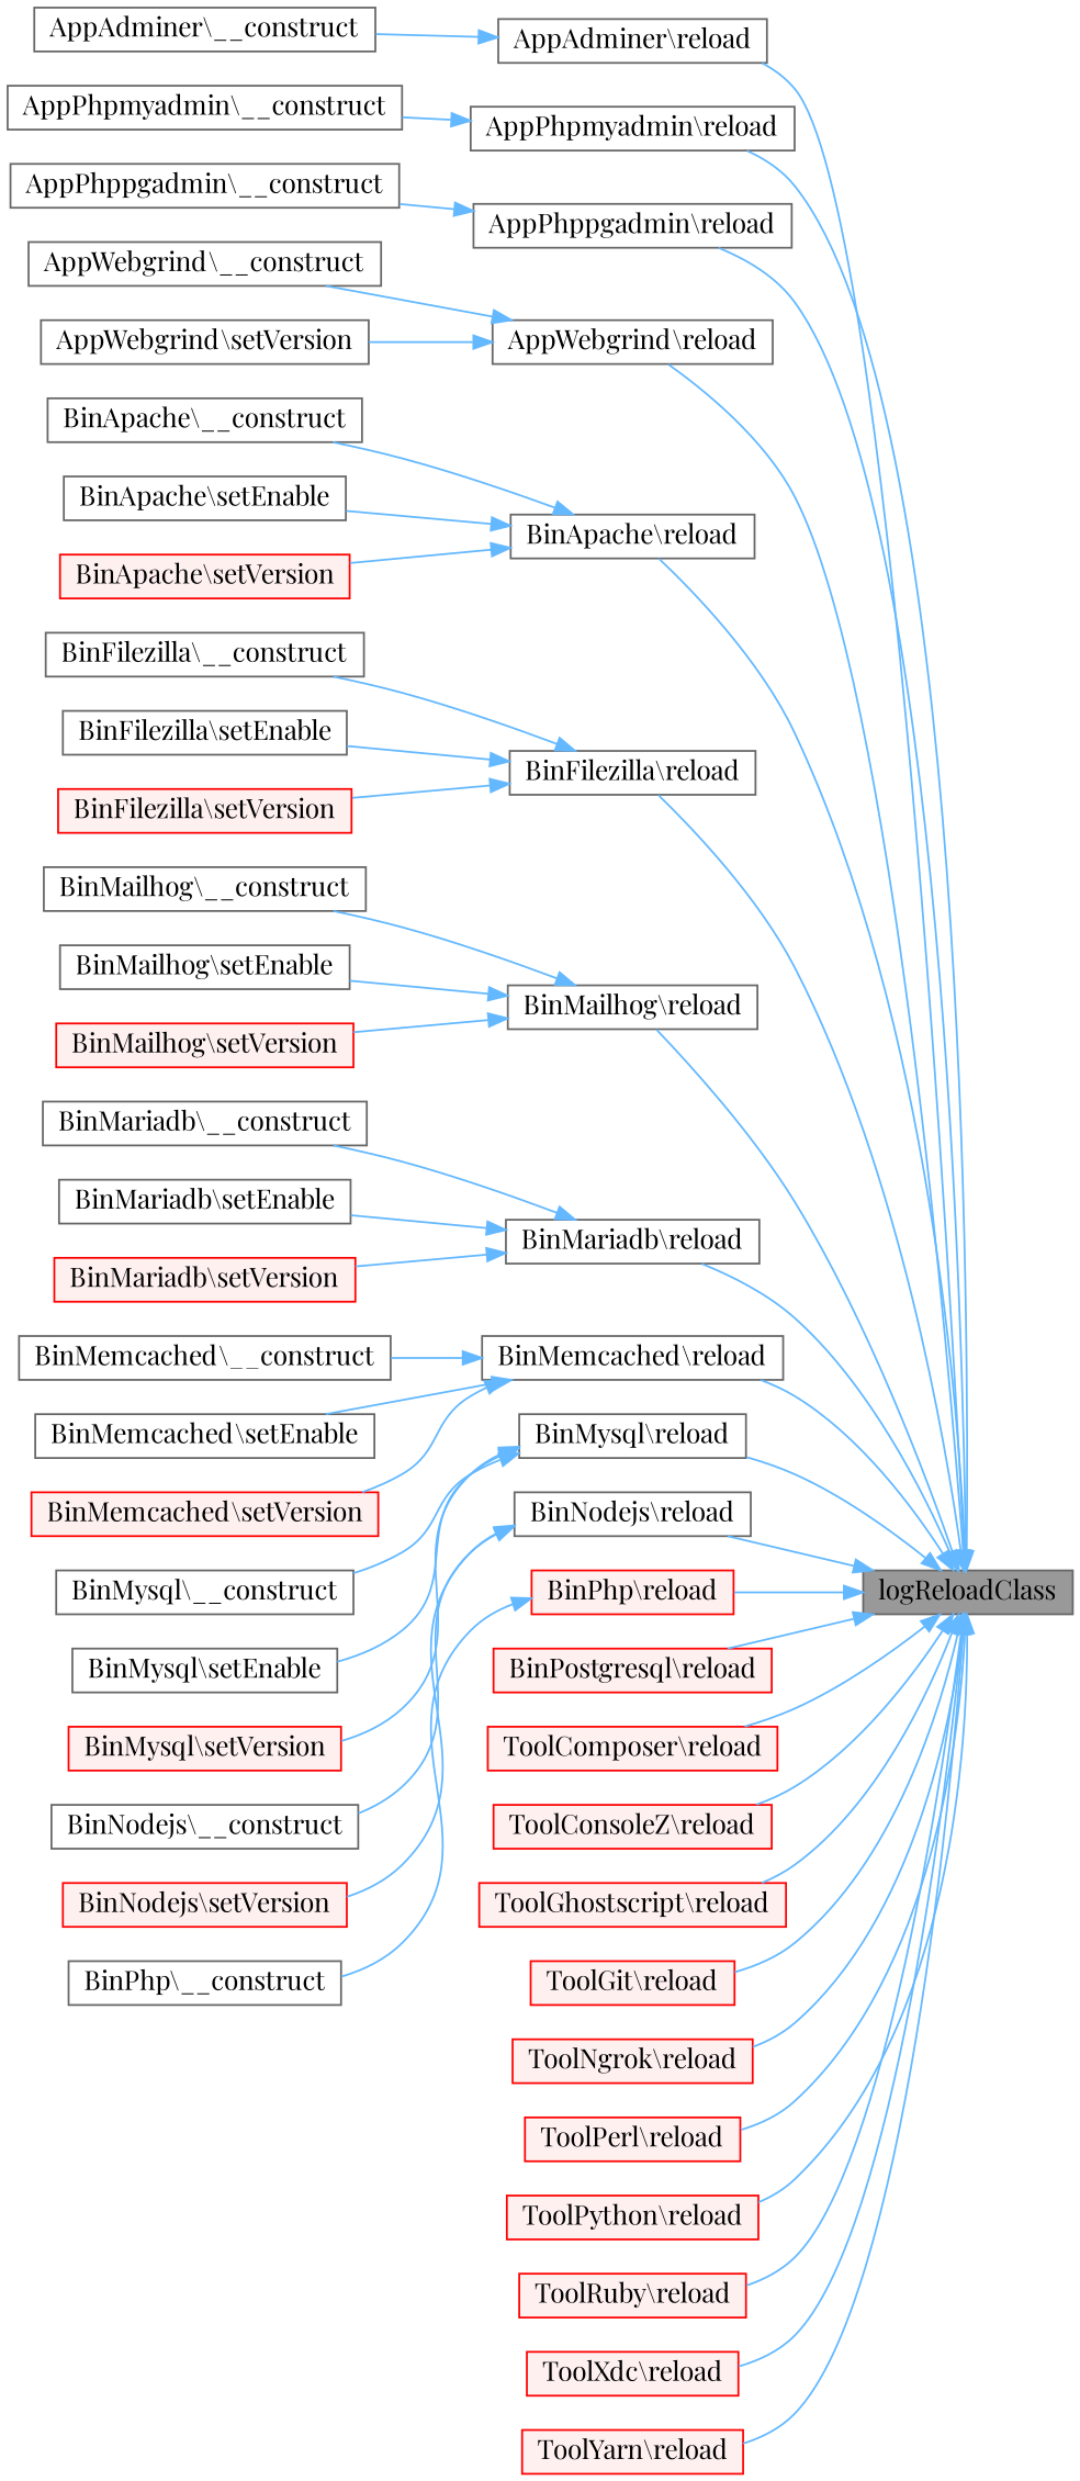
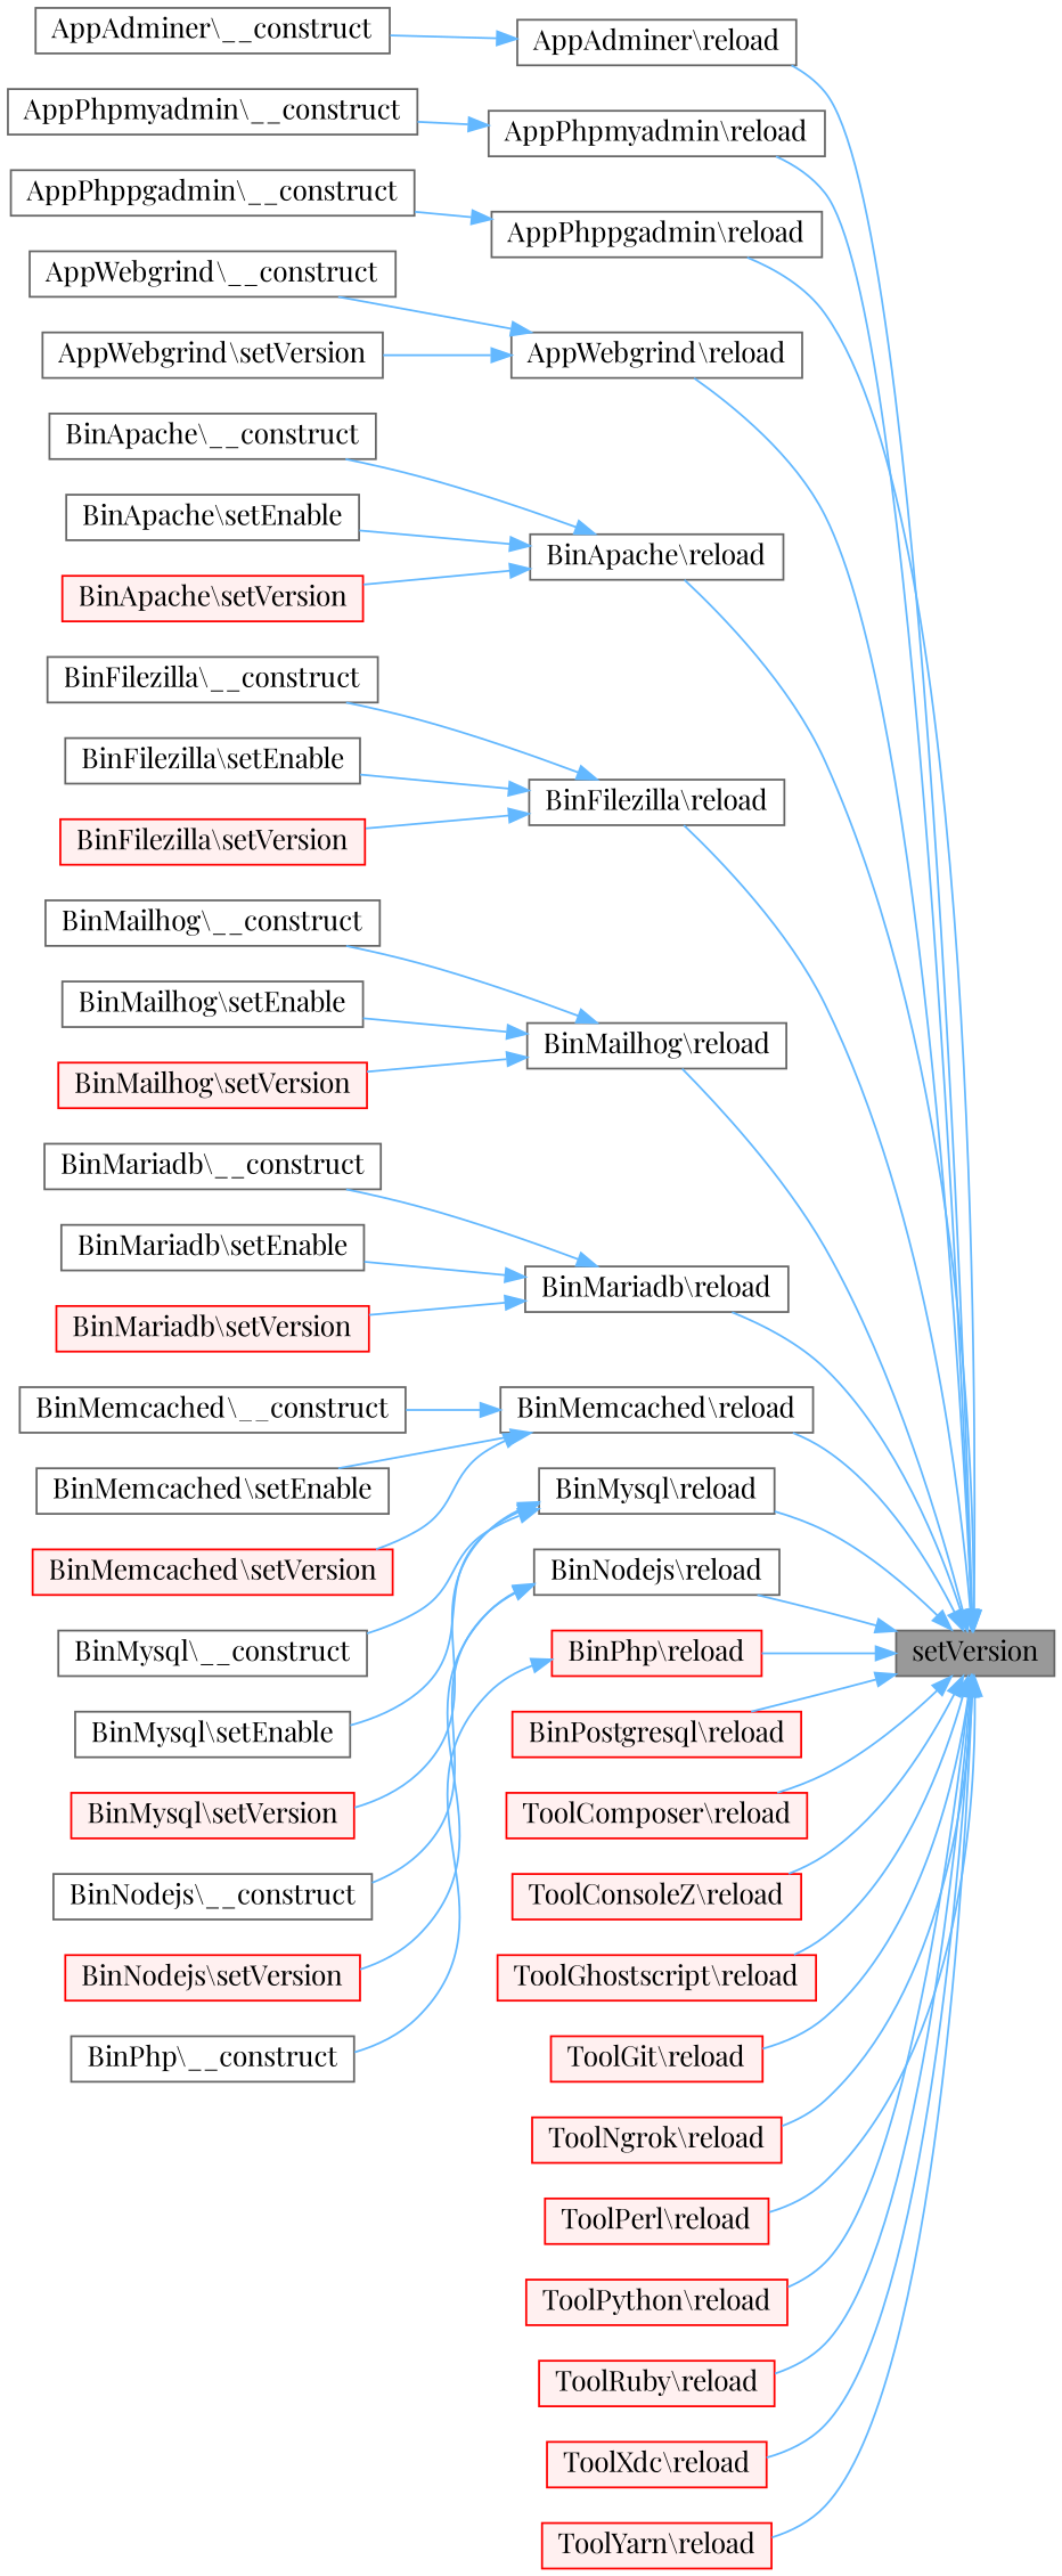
  digraph {
    rankdir=RL
    fontname="Playfair Display"
    node [color=grey40 fillcolor=white fontname="Playfair Display" fontsize=14 shape=box style=filled]
    edge [color=steelblue1 dir=back fontname="Playfair Display" fontsize=14 labelfontname=Helvetica labelfontsize=14 style=solid]
-   n1 [color=gray40 fillcolor=grey60 fontcolor=black height=0.2 label=logReloadClass width=0.4]
+   n1 [color=gray40 fillcolor=grey60 fontcolor=black height=0.2 label=setVersion width=0.4]
    n2 [height=0.2 label="AppAdminer\\reload" width=0.4]
    n3 [height=0.2 label="AppPhpmyadmin\\reload" width=0.4]
    n4 [height=0.2 label="AppPhppgadmin\\reload" width=0.4]
    n5 [height=0.2 label="AppWebgrind\\reload" width=0.4]
    n6 [height=0.2 label="BinApache\\reload" width=0.4]
    n7 [height=0.2 label="BinFilezilla\\reload" width=0.4]
    n8 [height=0.2 label="BinMailhog\\reload" width=0.4]
    n9 [height=0.2 label="BinMariadb\\reload" width=0.4]
    n10 [height=0.2 label="BinMemcached\\reload" width=0.4]
    n11 [height=0.2 label="BinMysql\\reload" width=0.4]
    n12 [height=0.2 label="BinNodejs\\reload" width=0.4]
    n13 [color=red fillcolor="#FFF0F0" height=0.2 label="BinPhp\\reload" width=0.4]
    n14 [color=red fillcolor="#FFF0F0" height=0.2 label="BinPostgresql\\reload" width=0.4]
    n15 [color=red fillcolor="#FFF0F0" height=0.2 label="ToolComposer\\reload" width=0.4]
    n16 [color=red fillcolor="#FFF0F0" height=0.2 label="ToolConsoleZ\\reload" width=0.4]
    n17 [color=red fillcolor="#FFF0F0" height=0.2 label="ToolGhostscript\\reload" width=0.4]
    n18 [color=red fillcolor="#FFF0F0" height=0.2 label="ToolGit\\reload" width=0.4]
    n19 [color=red fillcolor="#FFF0F0" height=0.2 label="ToolNgrok\\reload" width=0.4]
    n20 [color=red fillcolor="#FFF0F0" height=0.2 label="ToolPerl\\reload" width=0.4]
    n21 [color=red fillcolor="#FFF0F0" height=0.2 label="ToolPython\\reload" width=0.4]
    n22 [color=red fillcolor="#FFF0F0" height=0.2 label="ToolRuby\\reload" width=0.4]
    n23 [color=red fillcolor="#FFF0F0" height=0.2 label="ToolXdc\\reload" width=0.4]
    n24 [color=red fillcolor="#FFF0F0" height=0.2 label="ToolYarn\\reload" width=0.4]
    n25 [height=0.2 label="AppAdminer\\__construct" width=0.4]
    n26 [height=0.2 label="AppPhpmyadmin\\__construct" width=0.4]
    n27 [height=0.2 label="AppPhppgadmin\\__construct" width=0.4]
    n28 [height=0.2 label="AppWebgrind\\__construct" width=0.4]
    n29 [height=0.2 label="AppWebgrind\\setVersion" width=0.4]
    n30 [height=0.2 label="BinApache\\__construct" width=0.4]
    n31 [height=0.2 label="BinApache\\setEnable" width=0.4]
    n32 [color=red fillcolor="#FFF0F0" height=0.2 label="BinApache\\setVersion" width=0.4]
    n33 [height=0.2 label="BinFilezilla\\__construct" width=0.4]
    n34 [height=0.2 label="BinFilezilla\\setEnable" width=0.4]
    n35 [color=red fillcolor="#FFF0F0" height=0.2 label="BinFilezilla\\setVersion" width=0.4]
    n36 [height=0.2 label="BinMailhog\\__construct" width=0.4]
    n37 [height=0.2 label="BinMailhog\\setEnable" width=0.4]
    n38 [color=red fillcolor="#FFF0F0" height=0.2 label="BinMailhog\\setVersion" width=0.4]
    n39 [height=0.2 label="BinMariadb\\__construct" width=0.4]
    n40 [height=0.2 label="BinMariadb\\setEnable" width=0.4]
    n41 [color=red fillcolor="#FFF0F0" height=0.2 label="BinMariadb\\setVersion" width=0.4]
    n42 [height=0.2 label="BinMemcached\\__construct" width=0.4]
    n43 [height=0.2 label="BinMemcached\\setEnable" width=0.4]
    n44 [color=red fillcolor="#FFF0F0" height=0.2 label="BinMemcached\\setVersion" width=0.4]
    n45 [height=0.2 label="BinMysql\\__construct" width=0.4]
    n46 [height=0.2 label="BinMysql\\setEnable" width=0.4]
    n47 [color=red fillcolor="#FFF0F0" height=0.2 label="BinMysql\\setVersion" width=0.4]
    n48 [height=0.2 label="BinNodejs\\__construct" width=0.4]
    n49 [color=red fillcolor="#FFF0F0" height=0.2 label="BinNodejs\\setVersion" width=0.4]
    n50 [height=0.2 label="BinPhp\\__construct" width=0.4]
    n1 -> n2
    n1 -> n3
    n1 -> n4
    n1 -> n5
    n1 -> n6
    n1 -> n7
    n1 -> n8
    n1 -> n9
    n1 -> n10
    n1 -> n11
    n1 -> n12
    n1 -> n13
    n1 -> n14
    n1 -> n15
    n1 -> n16
    n1 -> n17
    n1 -> n18
    n1 -> n19
    n1 -> n20
    n1 -> n21
    n1 -> n22
    n1 -> n23
    n1 -> n24
    n2 -> n25
    n3 -> n26
    n4 -> n27
    n5 -> n28
    n5 -> n29
    n6 -> n30
    n6 -> n31
    n6 -> n32
    n7 -> n33
    n7 -> n34
    n7 -> n35
    n8 -> n36
    n8 -> n37
    n8 -> n38
    n9 -> n39
    n9 -> n40
    n9 -> n41
    n10 -> n42
    n10 -> n43
    n10 -> n44
    n11 -> n45
    n11 -> n46
    n11 -> n47
    n12 -> n48
    n12 -> n49
    n13 -> n50
  }
